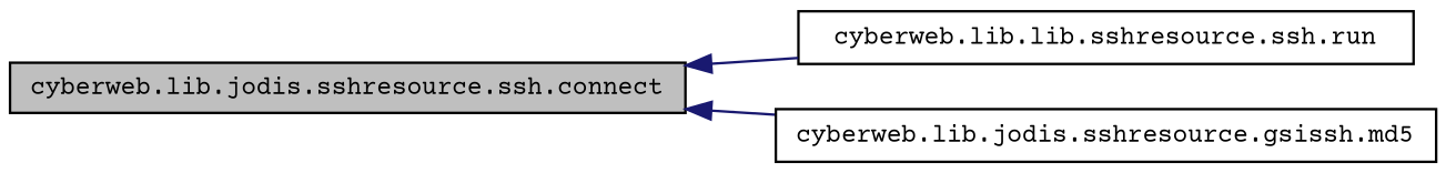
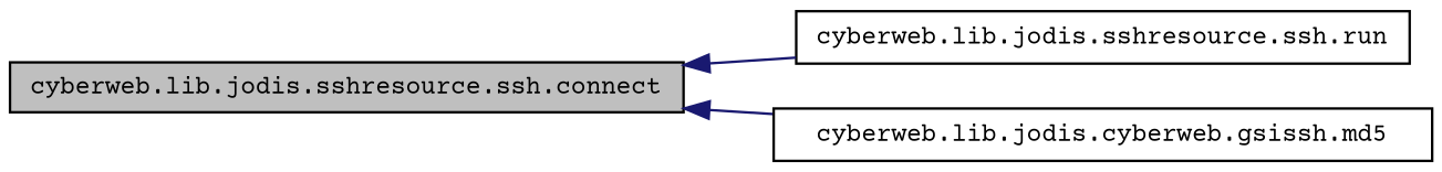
  digraph {
    fontname="Courier Prime"
    rankdir=LR
    node [color=black fillcolor=white fontname="Courier Prime" fontsize=10 shape=record style=filled]
    edge [color=midnightblue dir=back fontname="Courier Prime" fontsize=10 labelfontname=Helvetica labelfontsize=10 style=solid]
    n1 [fillcolor=grey75 fontcolor=black height=0.2 label="cyberweb.lib.jodis.sshresource.ssh.connect" width=0.4]
-   n2 [height=0.2 label="cyberweb.lib.lib.sshresource.ssh.run" width=0.4]
-   n3 [height=0.2 label="cyberweb.lib.jodis.sshresource.gsissh.md5" width=0.4]
+   n2 [height=0.2 label="cyberweb.lib.jodis.sshresource.ssh.run" width=0.4]
+   n3 [height=0.2 label="cyberweb.lib.jodis.cyberweb.gsissh.md5" width=0.4]
    n1 -> n2
    n1 -> n3
  }
